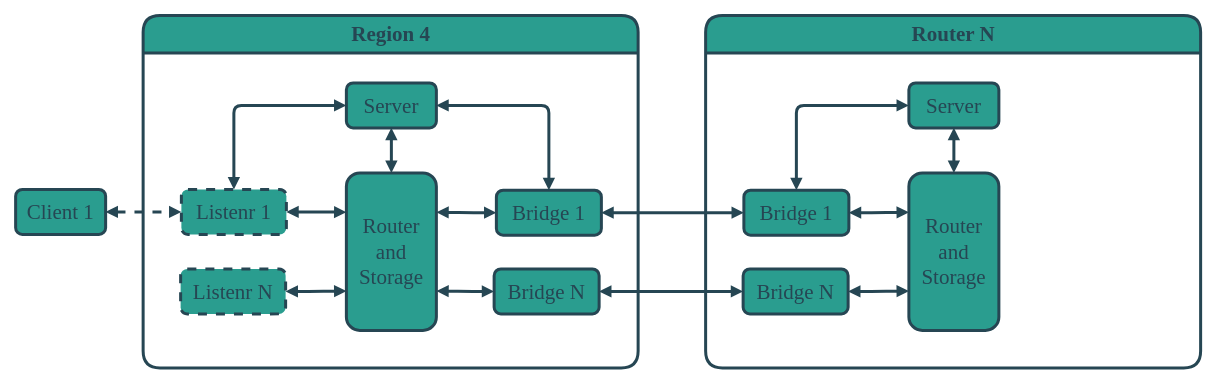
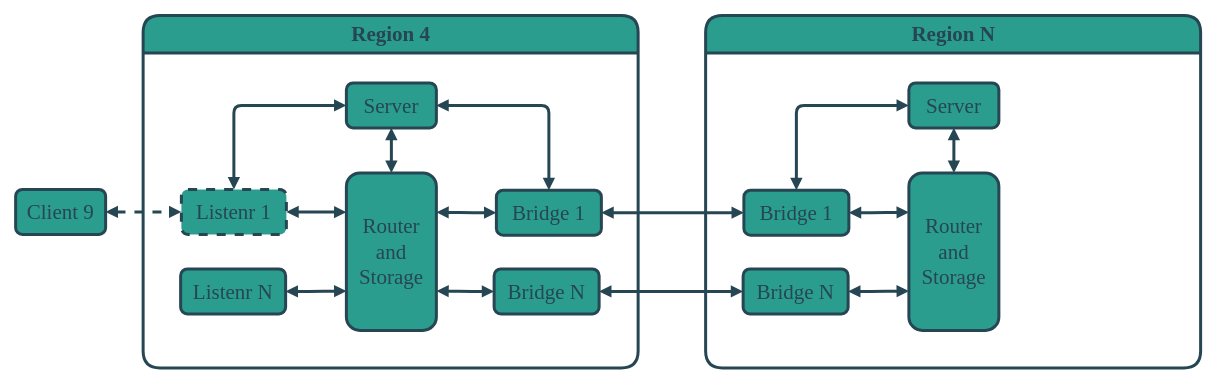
  <mxCell id="0" />
  <mxCell id="1" parent="0" />
  <mxCell id="2" style="edgeStyle=orthogonalEdgeStyle;rounded=1;orthogonalLoop=1;jettySize=auto;html=1;shadow=0;fontFamily=Ubuntu;fontSize=28;fontColor=#264653;startArrow=block;startFill=1;endArrow=block;endFill=1;strokeColor=#264653;strokeWidth=4;fillColor=#264653;dashed=1;" edge="1" parent="1" source="3" target="6"><mxGeometry relative="1" as="geometry" /></mxCell>
- <mxCell id="3" value="Client 1" style="rounded=1;whiteSpace=wrap;html=1;shadow=0;fontFamily=Ubuntu;fontSize=28;fontColor=#264653;strokeColor=#264653;strokeWidth=4;fillColor=#2a9d8f;" vertex="1" parent="1"><mxGeometry x="20" y="252" width="120" height="60" as="geometry" /></mxCell>
+ <mxCell id="3" value="Client 9" style="rounded=1;whiteSpace=wrap;html=1;shadow=0;fontFamily=Ubuntu;fontSize=28;fontColor=#264653;strokeColor=#264653;strokeWidth=4;fillColor=#2a9d8f;" vertex="1" parent="1"><mxGeometry x="20" y="252" width="120" height="60" as="geometry" /></mxCell>
  <mxCell id="4" value="Region 4" style="swimlane;rounded=1;shadow=0;fontFamily=Ubuntu;fontSize=28;fontColor=#264653;strokeColor=#264653;strokeWidth=4;fillColor=#2a9d8f;html=1;startSize=50;" vertex="1" parent="1"><mxGeometry x="190" y="20" width="660" height="470" as="geometry" /></mxCell>
  <mxCell id="5" value="" style="group" vertex="1" connectable="0" parent="4"><mxGeometry x="50" y="90" width="561" height="330" as="geometry" /></mxCell>
  <mxCell id="6" value="Listenr 1" style="rounded=1;whiteSpace=wrap;html=1;shadow=0;fontFamily=Ubuntu;fontSize=28;fontColor=#264653;strokeColor=#264653;strokeWidth=4;fillColor=#2a9d8f;dashed=1;" parent="5" vertex="1"><mxGeometry x="1" y="142" width="140" height="60" as="geometry" /></mxCell>
- <mxCell id="7" value="Listenr N" style="rounded=1;whiteSpace=wrap;html=1;shadow=0;fontFamily=Ubuntu;fontSize=28;fontColor=#264653;strokeColor=#264653;strokeWidth=4;fillColor=#2a9d8f;dashed=1;" parent="5" vertex="1"><mxGeometry y="248" width="140" height="60" as="geometry" /></mxCell>
+ <mxCell id="7" value="Listenr N" style="rounded=1;whiteSpace=wrap;html=1;shadow=0;fontFamily=Ubuntu;fontSize=28;fontColor=#264653;strokeColor=#264653;strokeWidth=4;fillColor=#2a9d8f;" parent="5" vertex="1"><mxGeometry y="248" width="140" height="60" as="geometry" /></mxCell>
  <mxCell id="8" value="Router&lt;br&gt;and&lt;br&gt;Storage" style="rounded=1;whiteSpace=wrap;html=1;shadow=0;fontFamily=Ubuntu;fontSize=28;fontColor=#264653;strokeColor=#264653;strokeWidth=4;fillColor=#2a9d8f;" parent="5" vertex="1"><mxGeometry x="221" y="120" width="120" height="210" as="geometry" /></mxCell>
  <mxCell id="9" value="Server" style="rounded=1;whiteSpace=wrap;html=1;shadow=0;fontFamily=Ubuntu;fontSize=28;fontColor=#264653;strokeColor=#264653;strokeWidth=4;fillColor=#2a9d8f;" parent="5" vertex="1"><mxGeometry x="221" width="120" height="60" as="geometry" /></mxCell>
  <mxCell id="10" value="Bridge 1" style="rounded=1;whiteSpace=wrap;html=1;shadow=0;fontFamily=Ubuntu;fontSize=28;fontColor=#264653;strokeColor=#264653;strokeWidth=4;fillColor=#2a9d8f;" vertex="1" parent="5"><mxGeometry x="421" y="143" width="140" height="60" as="geometry" /></mxCell>
  <mxCell id="11" value="Bridge N" style="rounded=1;whiteSpace=wrap;html=1;shadow=0;fontFamily=Ubuntu;fontSize=28;fontColor=#264653;strokeColor=#264653;strokeWidth=4;fillColor=#2a9d8f;" vertex="1" parent="5"><mxGeometry x="418" y="248" width="140" height="60" as="geometry" /></mxCell>
  <mxCell id="12" style="edgeStyle=orthogonalEdgeStyle;rounded=1;orthogonalLoop=1;jettySize=auto;html=1;entryX=0;entryY=0.25;entryDx=0;entryDy=0;shadow=0;fontFamily=Ubuntu;fontSize=28;fontColor=#264653;startArrow=block;startFill=1;endArrow=block;endFill=1;strokeColor=#264653;strokeWidth=4;fillColor=#264653;" edge="1" parent="5" source="6" target="8"><mxGeometry relative="1" as="geometry" /></mxCell>
  <mxCell id="13" style="edgeStyle=orthogonalEdgeStyle;rounded=1;orthogonalLoop=1;jettySize=auto;html=1;entryX=0;entryY=0.75;entryDx=0;entryDy=0;shadow=0;fontFamily=Ubuntu;fontSize=28;fontColor=#264653;startArrow=block;startFill=1;endArrow=block;endFill=1;strokeColor=#264653;strokeWidth=4;fillColor=#264653;" edge="1" parent="5" source="7" target="8"><mxGeometry relative="1" as="geometry" /></mxCell>
  <mxCell id="14" style="edgeStyle=orthogonalEdgeStyle;rounded=1;orthogonalLoop=1;jettySize=auto;html=1;shadow=0;fontFamily=Ubuntu;fontSize=28;fontColor=#264653;startArrow=block;startFill=1;endArrow=block;endFill=1;strokeColor=#264653;strokeWidth=4;fillColor=#264653;" edge="1" parent="5" source="8" target="9"><mxGeometry relative="1" as="geometry" /></mxCell>
  <mxCell id="15" style="edgeStyle=orthogonalEdgeStyle;rounded=1;orthogonalLoop=1;jettySize=auto;html=1;shadow=0;fontFamily=Ubuntu;fontSize=28;fontColor=#264653;startArrow=block;startFill=1;endArrow=block;endFill=1;strokeColor=#264653;strokeWidth=4;fillColor=#264653;" edge="1" parent="5" source="9" target="6"><mxGeometry relative="1" as="geometry" /></mxCell>
  <mxCell id="16" style="edgeStyle=orthogonalEdgeStyle;rounded=1;orthogonalLoop=1;jettySize=auto;html=1;entryX=1;entryY=0.25;entryDx=0;entryDy=0;shadow=0;fontFamily=Ubuntu;fontSize=28;fontColor=#264653;startArrow=block;startFill=1;endArrow=block;endFill=1;strokeColor=#264653;strokeWidth=4;fillColor=#264653;" edge="1" parent="5" source="10" target="8"><mxGeometry relative="1" as="geometry" /></mxCell>
  <mxCell id="17" style="edgeStyle=orthogonalEdgeStyle;rounded=1;orthogonalLoop=1;jettySize=auto;html=1;entryX=0.5;entryY=0;entryDx=0;entryDy=0;shadow=0;fontFamily=Ubuntu;fontSize=28;fontColor=#264653;startArrow=block;startFill=1;endArrow=block;endFill=1;strokeColor=#264653;strokeWidth=4;fillColor=#264653;" edge="1" parent="5" source="9" target="10"><mxGeometry relative="1" as="geometry" /></mxCell>
  <mxCell id="18" style="edgeStyle=orthogonalEdgeStyle;rounded=1;orthogonalLoop=1;jettySize=auto;html=1;entryX=1;entryY=0.75;entryDx=0;entryDy=0;shadow=0;fontFamily=Ubuntu;fontSize=28;fontColor=#264653;startArrow=block;startFill=1;endArrow=block;endFill=1;strokeColor=#264653;strokeWidth=4;fillColor=#264653;" edge="1" parent="5" source="11" target="8"><mxGeometry relative="1" as="geometry" /></mxCell>
- <mxCell id="19" value="Router N" style="swimlane;rounded=1;shadow=0;fontFamily=Ubuntu;fontSize=28;fontColor=#264653;strokeColor=#264653;strokeWidth=4;fillColor=#2a9d8f;html=1;startSize=50;" vertex="1" parent="1"><mxGeometry x="940" y="20" width="660" height="470" as="geometry" /></mxCell>
+ <mxCell id="19" value="Region N" style="swimlane;rounded=1;shadow=0;fontFamily=Ubuntu;fontSize=28;fontColor=#264653;strokeColor=#264653;strokeWidth=4;fillColor=#2a9d8f;html=1;startSize=50;" vertex="1" parent="1"><mxGeometry x="940" y="20" width="660" height="470" as="geometry" /></mxCell>
  <mxCell id="20" value="" style="group" vertex="1" connectable="0" parent="19"><mxGeometry x="50" y="90" width="561" height="330" as="geometry" /></mxCell>
  <mxCell id="21" value="Bridge 1" style="rounded=1;whiteSpace=wrap;html=1;shadow=0;fontFamily=Ubuntu;fontSize=28;fontColor=#264653;strokeColor=#264653;strokeWidth=4;fillColor=#2a9d8f;" vertex="1" parent="20"><mxGeometry x="1" y="143" width="140" height="60" as="geometry" /></mxCell>
  <mxCell id="22" value="Bridge N" style="rounded=1;whiteSpace=wrap;html=1;shadow=0;fontFamily=Ubuntu;fontSize=28;fontColor=#264653;strokeColor=#264653;strokeWidth=4;fillColor=#2a9d8f;" vertex="1" parent="20"><mxGeometry y="248" width="140" height="60" as="geometry" /></mxCell>
  <mxCell id="23" value="Router&lt;br&gt;and&lt;br&gt;Storage" style="rounded=1;whiteSpace=wrap;html=1;shadow=0;fontFamily=Ubuntu;fontSize=28;fontColor=#264653;strokeColor=#264653;strokeWidth=4;fillColor=#2a9d8f;" vertex="1" parent="20"><mxGeometry x="221" y="120" width="120" height="210" as="geometry" /></mxCell>
  <mxCell id="24" value="Server" style="rounded=1;whiteSpace=wrap;html=1;shadow=0;fontFamily=Ubuntu;fontSize=28;fontColor=#264653;strokeColor=#264653;strokeWidth=4;fillColor=#2a9d8f;" vertex="1" parent="20"><mxGeometry x="221" width="120" height="60" as="geometry" /></mxCell>
  <mxCell id="25" style="edgeStyle=orthogonalEdgeStyle;rounded=1;orthogonalLoop=1;jettySize=auto;html=1;entryX=0;entryY=0.25;entryDx=0;entryDy=0;shadow=0;fontFamily=Ubuntu;fontSize=28;fontColor=#264653;startArrow=block;startFill=1;endArrow=block;endFill=1;strokeColor=#264653;strokeWidth=4;fillColor=#264653;" edge="1" parent="20" source="21" target="23"><mxGeometry relative="1" as="geometry" /></mxCell>
  <mxCell id="26" style="edgeStyle=orthogonalEdgeStyle;rounded=1;orthogonalLoop=1;jettySize=auto;html=1;entryX=0;entryY=0.75;entryDx=0;entryDy=0;shadow=0;fontFamily=Ubuntu;fontSize=28;fontColor=#264653;startArrow=block;startFill=1;endArrow=block;endFill=1;strokeColor=#264653;strokeWidth=4;fillColor=#264653;" edge="1" parent="20" source="22" target="23"><mxGeometry relative="1" as="geometry" /></mxCell>
  <mxCell id="27" style="edgeStyle=orthogonalEdgeStyle;rounded=1;orthogonalLoop=1;jettySize=auto;html=1;shadow=0;fontFamily=Ubuntu;fontSize=28;fontColor=#264653;startArrow=block;startFill=1;endArrow=block;endFill=1;strokeColor=#264653;strokeWidth=4;fillColor=#264653;" edge="1" parent="20" source="23" target="24"><mxGeometry relative="1" as="geometry" /></mxCell>
  <mxCell id="28" style="edgeStyle=orthogonalEdgeStyle;rounded=1;orthogonalLoop=1;jettySize=auto;html=1;shadow=0;fontFamily=Ubuntu;fontSize=28;fontColor=#264653;startArrow=block;startFill=1;endArrow=block;endFill=1;strokeColor=#264653;strokeWidth=4;fillColor=#264653;" edge="1" parent="20" source="24" target="21"><mxGeometry relative="1" as="geometry" /></mxCell>
  <mxCell id="29" style="edgeStyle=orthogonalEdgeStyle;rounded=1;orthogonalLoop=1;jettySize=auto;html=1;shadow=0;fontFamily=Ubuntu;fontSize=28;fontColor=#264653;startArrow=block;startFill=1;endArrow=block;endFill=1;strokeColor=#264653;strokeWidth=4;fillColor=#264653;" edge="1" parent="1" source="10" target="21"><mxGeometry relative="1" as="geometry" /></mxCell>
  <mxCell id="30" style="edgeStyle=orthogonalEdgeStyle;rounded=1;orthogonalLoop=1;jettySize=auto;html=1;shadow=0;fontFamily=Ubuntu;fontSize=28;fontColor=#264653;startArrow=block;startFill=1;endArrow=block;endFill=1;strokeColor=#264653;strokeWidth=4;fillColor=#264653;" edge="1" parent="1" source="11" target="22"><mxGeometry relative="1" as="geometry" /></mxCell>
